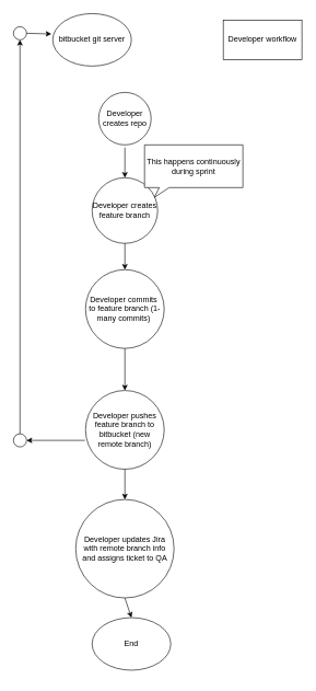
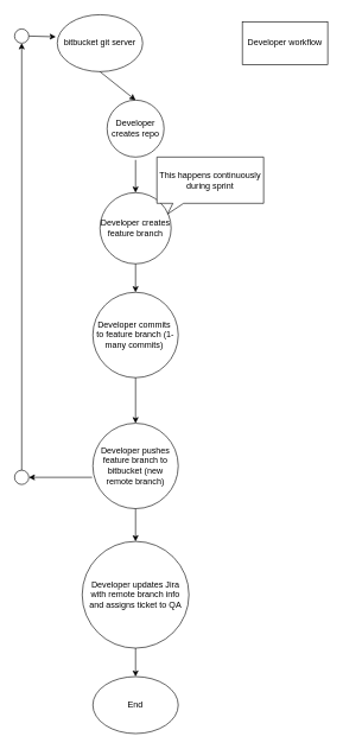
  <mxCell id="0" />
  <mxCell id="1" parent="0" />
  <mxCell id="2" value="bitbucket git server" style="ellipse;whiteSpace=wrap;html=1;" vertex="1" parent="1"><mxGeometry x="80" y="20" width="120" height="80" as="geometry" /></mxCell>
  <mxCell id="3" value="Developer creates repo" style="ellipse;whiteSpace=wrap;html=1;aspect=fixed;" vertex="1" parent="1"><mxGeometry x="150" y="140" width="80" height="80" as="geometry" /></mxCell>
  <mxCell id="4" value="Developer creates feature branch" style="ellipse;whiteSpace=wrap;html=1;aspect=fixed;" vertex="1" parent="1"><mxGeometry x="140" y="270" width="100" height="100" as="geometry" /></mxCell>
  <mxCell id="5" value="Developer commits&amp;nbsp; to feature branch (1-many commits)&amp;nbsp;" style="ellipse;whiteSpace=wrap;html=1;aspect=fixed;" vertex="1" parent="1"><mxGeometry x="130" y="410" width="120" height="120" as="geometry" /></mxCell>
  <mxCell id="6" value="Developer pushes feature branch to bitbucket (new remote branch)" style="ellipse;whiteSpace=wrap;html=1;aspect=fixed;" vertex="1" parent="1"><mxGeometry x="130" y="594" width="120" height="120" as="geometry" /></mxCell>
  <mxCell id="7" value="" style="endArrow=classic;html=1;entryX=0.5;entryY=0;entryDx=0;entryDy=0;" edge="1" parent="1" target="4"><mxGeometry width="50" height="50" relative="1" as="geometry"><mxPoint x="190" y="224" as="sourcePoint" /><mxPoint x="280" y="360" as="targetPoint" /></mxGeometry></mxCell>
+ <mxCell id="8" value="" style="endArrow=classic;html=1;exitX=0.5;exitY=1;exitDx=0;exitDy=0;entryX=0.5;entryY=0;entryDx=0;entryDy=0;" edge="1" parent="1" source="2" target="3"><mxGeometry width="50" height="50" relative="1" as="geometry"><mxPoint x="50" y="170" as="sourcePoint" /><mxPoint x="100" y="120" as="targetPoint" /></mxGeometry></mxCell>
  <mxCell id="9" value="" style="endArrow=classic;html=1;exitX=0.5;exitY=1;exitDx=0;exitDy=0;entryX=0.5;entryY=0;entryDx=0;entryDy=0;" edge="1" parent="1" source="4" target="5"><mxGeometry width="50" height="50" relative="1" as="geometry"><mxPoint x="-30" y="460" as="sourcePoint" /><mxPoint x="20" y="410" as="targetPoint" /></mxGeometry></mxCell>
  <mxCell id="10" value="" style="endArrow=classic;html=1;exitX=0.5;exitY=1;exitDx=0;exitDy=0;entryX=0.5;entryY=0;entryDx=0;entryDy=0;" edge="1" parent="1" source="5" target="6"><mxGeometry width="50" height="50" relative="1" as="geometry"><mxPoint x="40" y="570" as="sourcePoint" /><mxPoint x="90" y="520" as="targetPoint" /></mxGeometry></mxCell>
  <mxCell id="11" value="" style="endArrow=classic;html=1;exitX=0.5;exitY=0;exitDx=0;exitDy=0;entryX=0.5;entryY=1;entryDx=0;entryDy=0;" edge="1" parent="1" source="12" target="13"><mxGeometry width="50" height="50" relative="1" as="geometry"><mxPoint x="34" y="654" as="sourcePoint" /><mxPoint x="34" y="60" as="targetPoint" /></mxGeometry></mxCell>
  <mxCell id="12" value="" style="ellipse;whiteSpace=wrap;html=1;aspect=fixed;" vertex="1" parent="1"><mxGeometry x="20" y="660" width="20" height="20" as="geometry" /></mxCell>
  <mxCell id="13" value="" style="ellipse;whiteSpace=wrap;html=1;aspect=fixed;" vertex="1" parent="1"><mxGeometry x="20" y="40" width="20" height="20" as="geometry" /></mxCell>
  <mxCell id="14" value="" style="endArrow=classic;html=1;exitX=1;exitY=0.5;exitDx=0;exitDy=0;entryX=-0.017;entryY=0.388;entryDx=0;entryDy=0;entryPerimeter=0;" edge="1" parent="1" source="13" target="2"><mxGeometry width="50" height="50" relative="1" as="geometry"><mxPoint x="230" y="410" as="sourcePoint" /><mxPoint x="280" y="360" as="targetPoint" /></mxGeometry></mxCell>
  <mxCell id="15" value="" style="endArrow=classic;html=1;entryX=1;entryY=0.5;entryDx=0;entryDy=0;" edge="1" parent="1" target="12"><mxGeometry width="50" height="50" relative="1" as="geometry"><mxPoint x="129" y="670" as="sourcePoint" /><mxPoint x="0" y="590" as="targetPoint" /></mxGeometry></mxCell>
  <mxCell id="16" value="Developer workflow" style="rounded=0;whiteSpace=wrap;html=1;" vertex="1" parent="1"><mxGeometry x="340" y="30" width="120" height="60" as="geometry" /></mxCell>
  <mxCell id="17" value="Developer updates Jira with remote branch info and assigns ticket to QA" style="ellipse;whiteSpace=wrap;html=1;aspect=fixed;" vertex="1" parent="1"><mxGeometry x="115" y="760" width="150" height="150" as="geometry" /></mxCell>
- <mxCell id="18" value="End" style="ellipse;whiteSpace=wrap;html=1;" vertex="1" parent="1"><mxGeometry x="140" y="940" width="120" height="80" as="geometry" /></mxCell>
+ <mxCell id="18" value="End" style="ellipse;whiteSpace=wrap;html=1;" vertex="1" parent="1"><mxGeometry x="130" y="950" width="120" height="80" as="geometry" /></mxCell>
  <mxCell id="19" value="" style="endArrow=classic;html=1;exitX=0.5;exitY=1;exitDx=0;exitDy=0;entryX=0.5;entryY=0;entryDx=0;entryDy=0;" edge="1" parent="1" source="6" target="17"><mxGeometry width="50" height="50" relative="1" as="geometry"><mxPoint x="-50" y="870" as="sourcePoint" /><mxPoint x="0" y="820" as="targetPoint" /></mxGeometry></mxCell>
  <mxCell id="20" value="" style="endArrow=classic;html=1;exitX=0.5;exitY=1;exitDx=0;exitDy=0;entryX=0.5;entryY=0;entryDx=0;entryDy=0;" edge="1" parent="1" source="17" target="18"><mxGeometry width="50" height="50" relative="1" as="geometry"><mxPoint x="30" y="980" as="sourcePoint" /><mxPoint x="80" y="930" as="targetPoint" /></mxGeometry></mxCell>
  <mxCell id="21" value="This happens continuously during sprint" style="whiteSpace=wrap;html=1;shape=mxgraph.basic.rectCallout;dx=30;dy=15;boundedLbl=1;" vertex="1" parent="1"><mxGeometry x="220" y="220" width="150" height="80" as="geometry" /></mxCell>
